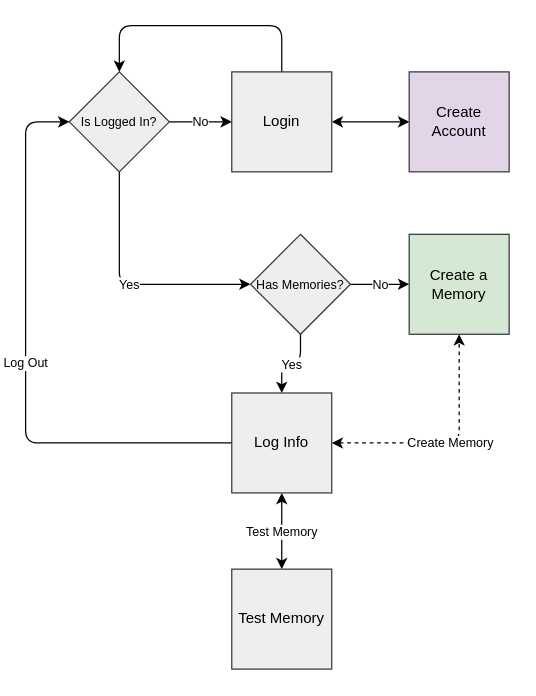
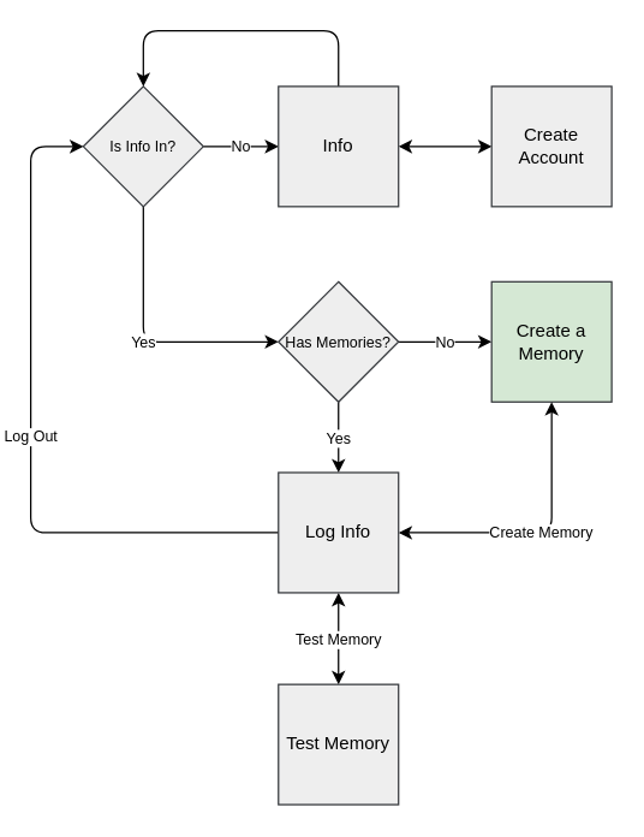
  <mxCell id="0" />
  <mxCell id="1" parent="0" />
  <mxCell id="2" value="No" style="edgeStyle=none;html=1;strokeColor=#000000;fontSize=10;fontColor=#000000;labelBackgroundColor=#FFFFFF;" edge="1" parent="1" source="4" target="7"><mxGeometry relative="1" as="geometry" /></mxCell>
  <mxCell id="3" value="Yes" style="edgeStyle=orthogonalEdgeStyle;html=1;exitX=0.5;exitY=1;exitDx=0;exitDy=0;entryX=0;entryY=0.5;entryDx=0;entryDy=0;labelBackgroundColor=#FFFFFF;strokeColor=#000000;fontSize=10;fontColor=#000000;startArrow=none;startFill=0;" edge="1" parent="1" source="4" target="11"><mxGeometry relative="1" as="geometry" /></mxCell>
- <mxCell id="4" value="&lt;font style=&quot;font-size: 10px;&quot;&gt;Is Logged In?&lt;/font&gt;" style="rhombus;whiteSpace=wrap;html=1;fillColor=#eeeeee;strokeColor=#36393d;fontColor=#000000;" vertex="1" parent="1"><mxGeometry x="55" y="57" width="80" height="80" as="geometry" /></mxCell>
+ <mxCell id="4" value="&lt;font style=&quot;font-size: 10px;&quot;&gt;Is Info In?&lt;/font&gt;" style="rhombus;whiteSpace=wrap;html=1;fillColor=#eeeeee;strokeColor=#36393d;fontColor=#000000;" vertex="1" parent="1"><mxGeometry x="55" y="57" width="80" height="80" as="geometry" /></mxCell>
  <mxCell id="5" style="edgeStyle=none;html=1;exitX=1;exitY=0.5;exitDx=0;exitDy=0;entryX=0;entryY=0.5;entryDx=0;entryDy=0;labelBackgroundColor=#FFFFFF;strokeColor=#000000;fontSize=10;fontColor=#000000;startArrow=classic;startFill=1;" edge="1" parent="1" source="7" target="8"><mxGeometry relative="1" as="geometry" /></mxCell>
  <mxCell id="6" style="edgeStyle=orthogonalEdgeStyle;html=1;exitX=0.5;exitY=0;exitDx=0;exitDy=0;entryX=0.5;entryY=0;entryDx=0;entryDy=0;labelBackgroundColor=#FFFFFF;strokeColor=#000000;fontSize=10;fontColor=#000000;startArrow=none;startFill=0;" edge="1" parent="1" source="7" target="4"><mxGeometry relative="1" as="geometry"><Array as="points"><mxPoint x="225" y="20" /><mxPoint x="95" y="20" /></Array></mxGeometry></mxCell>
- <mxCell id="7" value="Login" style="whiteSpace=wrap;html=1;aspect=fixed;fillColor=#eeeeee;strokeColor=#36393d;fontColor=#000000;" vertex="1" parent="1"><mxGeometry x="185" y="57" width="80" height="80" as="geometry" /></mxCell>
- <mxCell id="8" value="Create Account" style="whiteSpace=wrap;html=1;aspect=fixed;fillColor=#e1d5e7;strokeColor=#36393d;fontColor=#000000;" vertex="1" parent="1"><mxGeometry x="327" y="57" width="80" height="80" as="geometry" /></mxCell>
+ <mxCell id="7" value="Info" style="whiteSpace=wrap;html=1;aspect=fixed;fillColor=#eeeeee;strokeColor=#36393d;fontColor=#000000;" vertex="1" parent="1"><mxGeometry x="185" y="57" width="80" height="80" as="geometry" /></mxCell>
+ <mxCell id="8" value="Create Account" style="whiteSpace=wrap;html=1;aspect=fixed;fillColor=#eeeeee;strokeColor=#36393d;fontColor=#000000;" vertex="1" parent="1"><mxGeometry x="327" y="57" width="80" height="80" as="geometry" /></mxCell>
  <mxCell id="9" value="No" style="edgeStyle=none;html=1;labelBackgroundColor=#FFFFFF;strokeColor=#000000;fontSize=10;fontColor=#000000;startArrow=none;startFill=0;" edge="1" parent="1" source="11" target="12"><mxGeometry relative="1" as="geometry" /></mxCell>
  <mxCell id="10" value="Yes" style="edgeStyle=orthogonalEdgeStyle;html=1;labelBackgroundColor=#FFFFFF;strokeColor=#000000;fontSize=10;fontColor=#000000;startArrow=none;startFill=0;" edge="1" parent="1" source="11" target="16"><mxGeometry relative="1" as="geometry" /></mxCell>
- <mxCell id="11" value="&lt;font style=&quot;font-size: 10px;&quot;&gt;Has Memories?&lt;/font&gt;" style="rhombus;whiteSpace=wrap;html=1;fillColor=#eeeeee;strokeColor=#36393d;fontColor=#000000;" vertex="1" parent="1"><mxGeometry x="200" y="187" width="80" height="80" as="geometry" /></mxCell>
+ <mxCell id="11" value="&lt;font style=&quot;font-size: 10px;&quot;&gt;Has Memories?&lt;/font&gt;" style="rhombus;whiteSpace=wrap;html=1;fillColor=#eeeeee;strokeColor=#36393d;fontColor=#000000;" vertex="1" parent="1"><mxGeometry x="185" y="187" width="80" height="80" as="geometry" /></mxCell>
  <mxCell id="12" value="Create a Memory" style="whiteSpace=wrap;html=1;aspect=fixed;fillColor=#d5e8d4;strokeColor=#36393d;fontColor=#000000;" vertex="1" parent="1"><mxGeometry x="327" y="187" width="80" height="80" as="geometry" /></mxCell>
  <mxCell id="13" value="Log Out" style="edgeStyle=orthogonalEdgeStyle;html=1;exitX=0;exitY=0.5;exitDx=0;exitDy=0;entryX=0;entryY=0.5;entryDx=0;entryDy=0;labelBackgroundColor=#FFFFFF;strokeColor=#000000;fontSize=10;fontColor=#000000;startArrow=none;startFill=0;" edge="1" parent="1" source="16" target="4"><mxGeometry relative="1" as="geometry"><Array as="points"><mxPoint x="20" y="354" /><mxPoint x="20" y="97" /></Array></mxGeometry></mxCell>
- <mxCell id="14" value="Create Memory" style="edgeStyle=orthogonalEdgeStyle;html=1;exitX=1;exitY=0.5;exitDx=0;exitDy=0;entryX=0.5;entryY=1;entryDx=0;entryDy=0;labelBackgroundColor=#FFFFFF;strokeColor=#000000;fontSize=10;fontColor=#000000;startArrow=classic;startFill=1;dashed=1;" edge="1" parent="1" source="16" target="12"><mxGeometry relative="1" as="geometry" /></mxCell>
+ <mxCell id="14" value="Create Memory" style="edgeStyle=orthogonalEdgeStyle;html=1;exitX=1;exitY=0.5;exitDx=0;exitDy=0;entryX=0.5;entryY=1;entryDx=0;entryDy=0;labelBackgroundColor=#FFFFFF;strokeColor=#000000;fontSize=10;fontColor=#000000;startArrow=classic;startFill=1;" edge="1" parent="1" source="16" target="12"><mxGeometry relative="1" as="geometry" /></mxCell>
  <mxCell id="15" value="Test Memory" style="edgeStyle=orthogonalEdgeStyle;html=1;exitX=0.5;exitY=1;exitDx=0;exitDy=0;entryX=0.5;entryY=0;entryDx=0;entryDy=0;labelBackgroundColor=#FFFFFF;strokeColor=#000000;fontSize=10;fontColor=#000000;startArrow=classic;startFill=1;" edge="1" parent="1" source="16" target="17"><mxGeometry relative="1" as="geometry" /></mxCell>
  <mxCell id="16" value="Log Info" style="whiteSpace=wrap;html=1;aspect=fixed;fillColor=#eeeeee;strokeColor=#36393d;fontColor=#000000;" vertex="1" parent="1"><mxGeometry x="185" y="314" width="80" height="80" as="geometry" /></mxCell>
  <mxCell id="17" value="Test Memory" style="whiteSpace=wrap;html=1;aspect=fixed;fillColor=#eeeeee;strokeColor=#36393d;fontColor=#000000;" vertex="1" parent="1"><mxGeometry x="185" y="455" width="80" height="80" as="geometry" /></mxCell>
